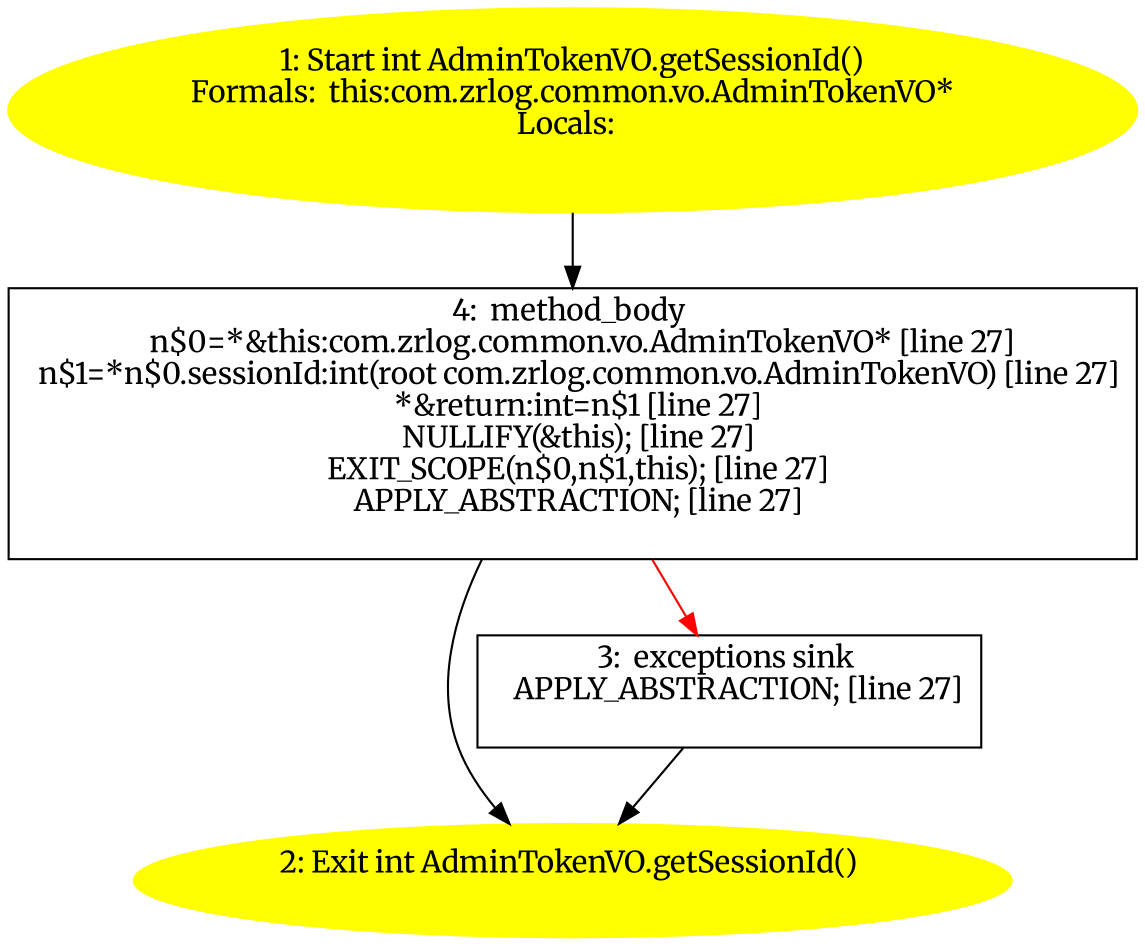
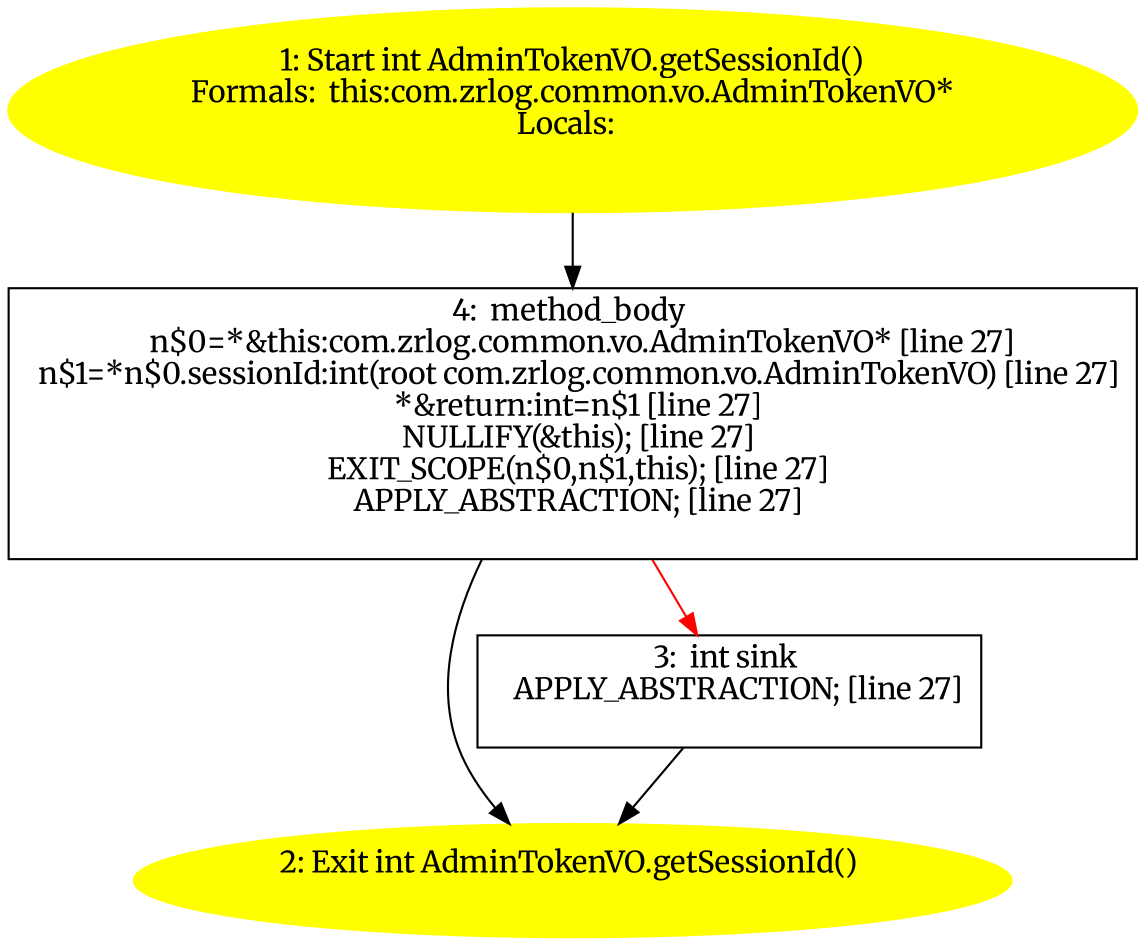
  digraph {
    fontname=Merriweather
    node [fontname=Merriweather]
    edge [fontname=Merriweather]
    n1 [color=yellow label="1: Start int AdminTokenVO.getSessionId()\nFormals:  this:com.zrlog.common.vo.AdminTokenVO*\nLocals:  \n  " style=filled]
    n2 [label="4:  method_body \n   n$0=*&this:com.zrlog.common.vo.AdminTokenVO* [line 27]\n  n$1=*n$0.sessionId:int(root com.zrlog.common.vo.AdminTokenVO) [line 27]\n  *&return:int=n$1 [line 27]\n  NULLIFY(&this); [line 27]\n  EXIT_SCOPE(n$0,n$1,this); [line 27]\n  APPLY_ABSTRACTION; [line 27]\n " shape=box]
    n3 [color=yellow label="2: Exit int AdminTokenVO.getSessionId() \n  " style=filled]
-   n4 [label="3:  exceptions sink \n   APPLY_ABSTRACTION; [line 27]\n " shape=box]
+   n4 [label="3:  int sink \n   APPLY_ABSTRACTION; [line 27]\n " shape=box]
    n1 -> n2
    n2 -> n3
    n2 -> n4 [color=red]
    n4 -> n3
  }
